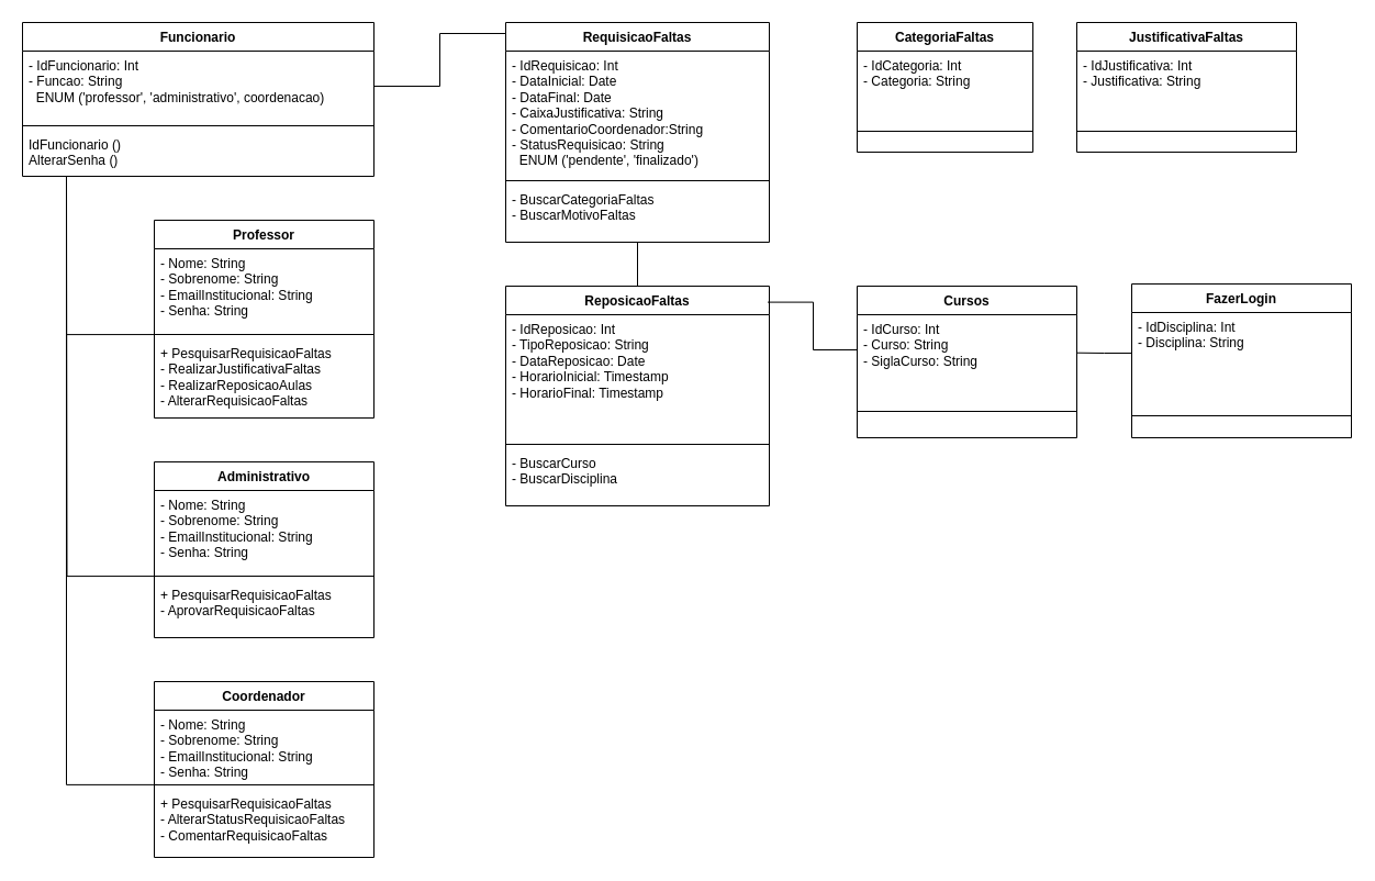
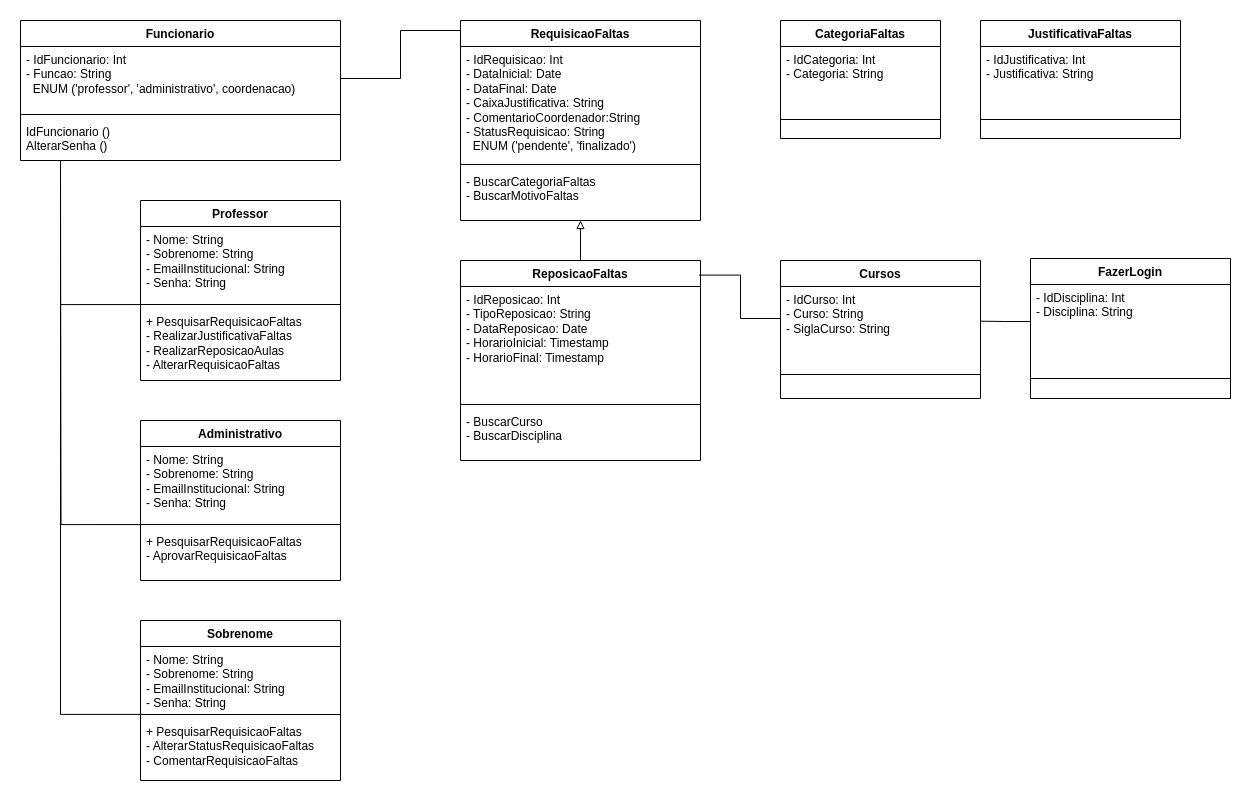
  <mxCell id="0" />
  <mxCell id="1" parent="0" />
  <mxCell id="2" value="Funcionario" style="swimlane;fontStyle=1;align=center;verticalAlign=top;childLayout=stackLayout;horizontal=1;startSize=26;horizontalStack=0;resizeParent=1;resizeParentMax=0;resizeLast=0;collapsible=1;marginBottom=0;whiteSpace=wrap;html=1;" vertex="1" parent="1"><mxGeometry x="20" y="20" width="320" height="140" as="geometry" /></mxCell>
  <mxCell id="3" value="- IdFuncionario: Int&lt;div&gt;- Funcao: String&lt;/div&gt;&lt;div&gt;&amp;nbsp; ENUM ('professor', 'administrativo', coordenacao)&lt;/div&gt;" style="text;strokeColor=none;fillColor=none;align=left;verticalAlign=top;spacingLeft=4;spacingRight=4;overflow=hidden;rotatable=0;points=[[0,0.5],[1,0.5]];portConstraint=eastwest;whiteSpace=wrap;html=1;" vertex="1" parent="2"><mxGeometry y="26" width="320" height="64" as="geometry" /></mxCell>
  <mxCell id="4" value="" style="line;strokeWidth=1;fillColor=none;align=left;verticalAlign=middle;spacingTop=-1;spacingLeft=3;spacingRight=3;rotatable=0;labelPosition=right;points=[];portConstraint=eastwest;strokeColor=inherit;" vertex="1" parent="2"><mxGeometry y="90" width="320" height="8" as="geometry" /></mxCell>
  <mxCell id="5" value="IdFuncionario ()&lt;div&gt;AlterarSenha ()&lt;/div&gt;" style="text;strokeColor=none;fillColor=none;align=left;verticalAlign=top;spacingLeft=4;spacingRight=4;overflow=hidden;rotatable=0;points=[[0,0.5],[1,0.5]];portConstraint=eastwest;whiteSpace=wrap;html=1;" vertex="1" parent="2"><mxGeometry y="98" width="320" height="42" as="geometry" /></mxCell>
  <mxCell id="6" value="Professor" style="swimlane;fontStyle=1;align=center;verticalAlign=top;childLayout=stackLayout;horizontal=1;startSize=26;horizontalStack=0;resizeParent=1;resizeParentMax=0;resizeLast=0;collapsible=1;marginBottom=0;whiteSpace=wrap;html=1;" vertex="1" parent="1"><mxGeometry x="140" y="200" width="200" height="180" as="geometry" /></mxCell>
  <mxCell id="7" value="- Nome: String&lt;div&gt;- Sobrenome: String&lt;/div&gt;&lt;div&gt;- EmailInstitucional: String&lt;/div&gt;&lt;div&gt;- Senha: String&lt;/div&gt;" style="text;strokeColor=none;fillColor=none;align=left;verticalAlign=top;spacingLeft=4;spacingRight=4;overflow=hidden;rotatable=0;points=[[0,0.5],[1,0.5]];portConstraint=eastwest;whiteSpace=wrap;html=1;" vertex="1" parent="6"><mxGeometry y="26" width="200" height="74" as="geometry" /></mxCell>
  <mxCell id="8" value="" style="line;strokeWidth=1;fillColor=none;align=left;verticalAlign=middle;spacingTop=-1;spacingLeft=3;spacingRight=3;rotatable=0;labelPosition=right;points=[];portConstraint=eastwest;strokeColor=inherit;" vertex="1" parent="6"><mxGeometry y="100" width="200" height="8" as="geometry" /></mxCell>
  <mxCell id="9" value="+ PesquisarRequisicaoFaltas&lt;div&gt;- RealizarJustificativaFaltas&lt;/div&gt;&lt;div&gt;- RealizarReposicaoAulas&lt;/div&gt;&lt;div&gt;- AlterarRequisicaoFaltas&lt;/div&gt;" style="text;strokeColor=none;fillColor=none;align=left;verticalAlign=top;spacingLeft=4;spacingRight=4;overflow=hidden;rotatable=0;points=[[0,0.5],[1,0.5]];portConstraint=eastwest;whiteSpace=wrap;html=1;" vertex="1" parent="6"><mxGeometry y="108" width="200" height="72" as="geometry" /></mxCell>
- <mxCell id="10" value="Coordenador" style="swimlane;fontStyle=1;align=center;verticalAlign=top;childLayout=stackLayout;horizontal=1;startSize=26;horizontalStack=0;resizeParent=1;resizeParentMax=0;resizeLast=0;collapsible=1;marginBottom=0;whiteSpace=wrap;html=1;" vertex="1" parent="1"><mxGeometry x="140" y="620" width="200" height="160" as="geometry" /></mxCell>
+ <mxCell id="10" value="Sobrenome" style="swimlane;fontStyle=1;align=center;verticalAlign=top;childLayout=stackLayout;horizontal=1;startSize=26;horizontalStack=0;resizeParent=1;resizeParentMax=0;resizeLast=0;collapsible=1;marginBottom=0;whiteSpace=wrap;html=1;" vertex="1" parent="1"><mxGeometry x="140" y="620" width="200" height="160" as="geometry" /></mxCell>
  <mxCell id="11" value="- Nome: String&lt;div&gt;- Sobrenome: String&lt;/div&gt;&lt;div&gt;- EmailInstitucional: String&lt;/div&gt;&lt;div&gt;- Senha: String&lt;/div&gt;" style="text;strokeColor=none;fillColor=none;align=left;verticalAlign=top;spacingLeft=4;spacingRight=4;overflow=hidden;rotatable=0;points=[[0,0.5],[1,0.5]];portConstraint=eastwest;whiteSpace=wrap;html=1;" vertex="1" parent="10"><mxGeometry y="26" width="200" height="64" as="geometry" /></mxCell>
  <mxCell id="12" value="" style="line;strokeWidth=1;fillColor=none;align=left;verticalAlign=middle;spacingTop=-1;spacingLeft=3;spacingRight=3;rotatable=0;labelPosition=right;points=[];portConstraint=eastwest;strokeColor=inherit;" vertex="1" parent="10"><mxGeometry y="90" width="200" height="8" as="geometry" /></mxCell>
  <mxCell id="13" value="+ PesquisarRequisicaoFaltas&lt;br&gt;- AlterarStatusRequisicaoFaltas&lt;br&gt;- ComentarRequisicaoFaltas" style="text;strokeColor=none;fillColor=none;align=left;verticalAlign=top;spacingLeft=4;spacingRight=4;overflow=hidden;rotatable=0;points=[[0,0.5],[1,0.5]];portConstraint=eastwest;whiteSpace=wrap;html=1;" vertex="1" parent="10"><mxGeometry y="98" width="200" height="62" as="geometry" /></mxCell>
  <mxCell id="14" value="Administrativo" style="swimlane;fontStyle=1;align=center;verticalAlign=top;childLayout=stackLayout;horizontal=1;startSize=26;horizontalStack=0;resizeParent=1;resizeParentMax=0;resizeLast=0;collapsible=1;marginBottom=0;whiteSpace=wrap;html=1;" vertex="1" parent="1"><mxGeometry x="140" y="420" width="200" height="160" as="geometry" /></mxCell>
  <mxCell id="15" style="edgeStyle=orthogonalEdgeStyle;rounded=0;orthogonalLoop=1;jettySize=auto;html=1;exitX=0.012;exitY=0.508;exitDx=0;exitDy=0;exitPerimeter=0;endArrow=none;endFill=0;" edge="1" parent="14" source="17"><mxGeometry relative="1" as="geometry"><mxPoint x="-80" y="-260" as="targetPoint" /></mxGeometry></mxCell>
  <mxCell id="16" value="- Nome: String&lt;div&gt;- Sobrenome: String&lt;/div&gt;&lt;div&gt;- EmailInstitucional: String&lt;/div&gt;&lt;div&gt;- Senha: String&lt;/div&gt;" style="text;strokeColor=none;fillColor=none;align=left;verticalAlign=top;spacingLeft=4;spacingRight=4;overflow=hidden;rotatable=0;points=[[0,0.5],[1,0.5]];portConstraint=eastwest;whiteSpace=wrap;html=1;" vertex="1" parent="14"><mxGeometry y="26" width="200" height="74" as="geometry" /></mxCell>
  <mxCell id="17" value="" style="line;strokeWidth=1;fillColor=none;align=left;verticalAlign=middle;spacingTop=-1;spacingLeft=3;spacingRight=3;rotatable=0;labelPosition=right;points=[];portConstraint=eastwest;strokeColor=inherit;" vertex="1" parent="14"><mxGeometry y="100" width="200" height="8" as="geometry" /></mxCell>
  <mxCell id="18" value="+ PesquisarRequisicaoFaltas&lt;div&gt;- AprovarRequisicaoFaltas&lt;/div&gt;" style="text;strokeColor=none;fillColor=none;align=left;verticalAlign=top;spacingLeft=4;spacingRight=4;overflow=hidden;rotatable=0;points=[[0,0.5],[1,0.5]];portConstraint=eastwest;whiteSpace=wrap;html=1;" vertex="1" parent="14"><mxGeometry y="108" width="200" height="52" as="geometry" /></mxCell>
  <mxCell id="19" style="edgeStyle=orthogonalEdgeStyle;rounded=0;orthogonalLoop=1;jettySize=auto;html=1;entryX=0.143;entryY=1;entryDx=0;entryDy=0;entryPerimeter=0;exitX=0.001;exitY=0.508;exitDx=0;exitDy=0;exitPerimeter=0;endArrow=none;endFill=0;" edge="1" parent="1" source="8" target="5"><mxGeometry relative="1" as="geometry"><Array as="points"><mxPoint x="60" y="304" /><mxPoint x="60" y="160" /></Array></mxGeometry></mxCell>
  <mxCell id="20" style="edgeStyle=orthogonalEdgeStyle;rounded=0;orthogonalLoop=1;jettySize=auto;html=1;exitX=0.015;exitY=0.488;exitDx=0;exitDy=0;endArrow=none;endFill=0;exitPerimeter=0;" edge="1" parent="1" source="12"><mxGeometry relative="1" as="geometry"><mxPoint x="60" y="161" as="targetPoint" /><Array as="points"><mxPoint x="60" y="714" /><mxPoint x="60" y="161" /></Array></mxGeometry></mxCell>
  <mxCell id="21" value="RequisicaoFaltas" style="swimlane;fontStyle=1;align=center;verticalAlign=top;childLayout=stackLayout;horizontal=1;startSize=26;horizontalStack=0;resizeParent=1;resizeParentMax=0;resizeLast=0;collapsible=1;marginBottom=0;whiteSpace=wrap;html=1;" vertex="1" parent="1"><mxGeometry x="460" y="20" width="240" height="200" as="geometry" /></mxCell>
  <mxCell id="22" value="- IdRequisicao: Int&lt;div&gt;- DataInicial: Date&lt;/div&gt;&lt;div&gt;- DataFinal: Date&lt;/div&gt;&lt;div&gt;- CaixaJustificativa: String&lt;/div&gt;&lt;div&gt;- ComentarioCoordenador:String&lt;br&gt;- StatusRequisicao: String&lt;br&gt;&amp;nbsp; ENUM ('pendente', 'finalizado')&lt;/div&gt;" style="text;strokeColor=none;fillColor=none;align=left;verticalAlign=top;spacingLeft=4;spacingRight=4;overflow=hidden;rotatable=0;points=[[0,0.5],[1,0.5]];portConstraint=eastwest;whiteSpace=wrap;html=1;" vertex="1" parent="21"><mxGeometry y="26" width="240" height="114" as="geometry" /></mxCell>
  <mxCell id="23" value="" style="line;strokeWidth=1;fillColor=none;align=left;verticalAlign=middle;spacingTop=-1;spacingLeft=3;spacingRight=3;rotatable=0;labelPosition=right;points=[];portConstraint=eastwest;strokeColor=inherit;" vertex="1" parent="21"><mxGeometry y="140" width="240" height="8" as="geometry" /></mxCell>
  <mxCell id="24" value="- BuscarCategoriaFaltas&lt;br&gt;- BuscarMotivoFaltas" style="text;strokeColor=none;fillColor=none;align=left;verticalAlign=top;spacingLeft=4;spacingRight=4;overflow=hidden;rotatable=0;points=[[0,0.5],[1,0.5]];portConstraint=eastwest;whiteSpace=wrap;html=1;" vertex="1" parent="21"><mxGeometry y="148" width="240" height="52" as="geometry" /></mxCell>
  <mxCell id="25" value="Cursos" style="swimlane;fontStyle=1;align=center;verticalAlign=top;childLayout=stackLayout;horizontal=1;startSize=26;horizontalStack=0;resizeParent=1;resizeParentMax=0;resizeLast=0;collapsible=1;marginBottom=0;whiteSpace=wrap;html=1;" vertex="1" parent="1"><mxGeometry x="780" y="260" width="200" height="138" as="geometry" /></mxCell>
  <mxCell id="26" value="- IdCurso: Int&lt;div&gt;- Curso: String&lt;/div&gt;&lt;div&gt;- SiglaCurso: String&lt;/div&gt;" style="text;strokeColor=none;fillColor=none;align=left;verticalAlign=top;spacingLeft=4;spacingRight=4;overflow=hidden;rotatable=0;points=[[0,0.5],[1,0.5]];portConstraint=eastwest;whiteSpace=wrap;html=1;" vertex="1" parent="25"><mxGeometry y="26" width="200" height="64" as="geometry" /></mxCell>
  <mxCell id="27" value="" style="line;strokeWidth=1;fillColor=none;align=left;verticalAlign=middle;spacingTop=-1;spacingLeft=3;spacingRight=3;rotatable=0;labelPosition=right;points=[];portConstraint=eastwest;strokeColor=inherit;" vertex="1" parent="25"><mxGeometry y="90" width="200" height="48" as="geometry" /></mxCell>
  <mxCell id="28" value="FazerLogin" style="swimlane;fontStyle=1;align=center;verticalAlign=top;childLayout=stackLayout;horizontal=1;startSize=26;horizontalStack=0;resizeParent=1;resizeParentMax=0;resizeLast=0;collapsible=1;marginBottom=0;whiteSpace=wrap;html=1;" vertex="1" parent="1"><mxGeometry x="1030" y="258" width="200" height="140" as="geometry" /></mxCell>
  <mxCell id="29" value="- IdDisciplina: Int&lt;div&gt;- Disciplina: String&lt;/div&gt;" style="text;strokeColor=none;fillColor=none;align=left;verticalAlign=top;spacingLeft=4;spacingRight=4;overflow=hidden;rotatable=0;points=[[0,0.5],[1,0.5]];portConstraint=eastwest;whiteSpace=wrap;html=1;" vertex="1" parent="28"><mxGeometry y="26" width="200" height="74" as="geometry" /></mxCell>
  <mxCell id="30" value="" style="line;strokeWidth=1;fillColor=none;align=left;verticalAlign=middle;spacingTop=-1;spacingLeft=3;spacingRight=3;rotatable=0;labelPosition=right;points=[];portConstraint=eastwest;strokeColor=inherit;" vertex="1" parent="28"><mxGeometry y="100" width="200" height="40" as="geometry" /></mxCell>
  <mxCell id="31" value="CategoriaFaltas" style="swimlane;fontStyle=1;align=center;verticalAlign=top;childLayout=stackLayout;horizontal=1;startSize=26;horizontalStack=0;resizeParent=1;resizeParentMax=0;resizeLast=0;collapsible=1;marginBottom=0;whiteSpace=wrap;html=1;" vertex="1" parent="1"><mxGeometry x="780" y="20" width="160" height="118" as="geometry" /></mxCell>
  <mxCell id="32" value="- IdCategoria: Int&lt;div&gt;- Categoria: String&lt;/div&gt;" style="text;strokeColor=none;fillColor=none;align=left;verticalAlign=top;spacingLeft=4;spacingRight=4;overflow=hidden;rotatable=0;points=[[0,0.5],[1,0.5]];portConstraint=eastwest;whiteSpace=wrap;html=1;" vertex="1" parent="31"><mxGeometry y="26" width="160" height="54" as="geometry" /></mxCell>
  <mxCell id="33" value="" style="line;strokeWidth=1;fillColor=none;align=left;verticalAlign=middle;spacingTop=-1;spacingLeft=3;spacingRight=3;rotatable=0;labelPosition=right;points=[];portConstraint=eastwest;strokeColor=inherit;" vertex="1" parent="31"><mxGeometry y="80" width="160" height="38" as="geometry" /></mxCell>
  <mxCell id="34" value="JustificativaFaltas" style="swimlane;fontStyle=1;align=center;verticalAlign=top;childLayout=stackLayout;horizontal=1;startSize=26;horizontalStack=0;resizeParent=1;resizeParentMax=0;resizeLast=0;collapsible=1;marginBottom=0;whiteSpace=wrap;html=1;" vertex="1" parent="1"><mxGeometry x="980" y="20" width="200" height="118" as="geometry" /></mxCell>
  <mxCell id="35" value="- IdJustificativa: Int&lt;br&gt;- Justificativa: String" style="text;strokeColor=none;fillColor=none;align=left;verticalAlign=top;spacingLeft=4;spacingRight=4;overflow=hidden;rotatable=0;points=[[0,0.5],[1,0.5]];portConstraint=eastwest;whiteSpace=wrap;html=1;" vertex="1" parent="34"><mxGeometry y="26" width="200" height="54" as="geometry" /></mxCell>
  <mxCell id="36" value="" style="line;strokeWidth=1;fillColor=none;align=left;verticalAlign=middle;spacingTop=-1;spacingLeft=3;spacingRight=3;rotatable=0;labelPosition=right;points=[];portConstraint=eastwest;strokeColor=inherit;" vertex="1" parent="34"><mxGeometry y="80" width="200" height="38" as="geometry" /></mxCell>
- <mxCell id="37" style="edgeStyle=orthogonalEdgeStyle;rounded=0;orthogonalLoop=1;jettySize=auto;html=1;exitX=0.5;exitY=0;exitDx=0;exitDy=0;entryX=0.5;entryY=1;entryDx=0;entryDy=0;endArrow=none;endFill=0;" edge="1" parent="1" source="38" target="21"><mxGeometry relative="1" as="geometry" /></mxCell>
+ <mxCell id="37" style="edgeStyle=orthogonalEdgeStyle;rounded=0;orthogonalLoop=1;jettySize=auto;html=1;exitX=0.5;exitY=0;exitDx=0;exitDy=0;entryX=0.5;entryY=1;entryDx=0;entryDy=0;endArrow=block;endFill=0;" edge="1" parent="1" source="38" target="21"><mxGeometry relative="1" as="geometry" /></mxCell>
  <mxCell id="38" value="ReposicaoFaltas" style="swimlane;fontStyle=1;align=center;verticalAlign=top;childLayout=stackLayout;horizontal=1;startSize=26;horizontalStack=0;resizeParent=1;resizeParentMax=0;resizeLast=0;collapsible=1;marginBottom=0;whiteSpace=wrap;html=1;" vertex="1" parent="1"><mxGeometry x="460" y="260" width="240" height="200" as="geometry" /></mxCell>
  <mxCell id="39" value="- IdReposicao: Int&lt;br&gt;- TipoReposicao: String&lt;br&gt;&lt;div&gt;- DataReposicao: Date&lt;/div&gt;&lt;div&gt;- HorarioInicial: Timestamp&lt;/div&gt;&lt;div&gt;- HorarioFinal: Timestamp&lt;/div&gt;" style="text;strokeColor=none;fillColor=none;align=left;verticalAlign=top;spacingLeft=4;spacingRight=4;overflow=hidden;rotatable=0;points=[[0,0.5],[1,0.5]];portConstraint=eastwest;whiteSpace=wrap;html=1;" vertex="1" parent="38"><mxGeometry y="26" width="240" height="114" as="geometry" /></mxCell>
  <mxCell id="40" value="" style="line;strokeWidth=1;fillColor=none;align=left;verticalAlign=middle;spacingTop=-1;spacingLeft=3;spacingRight=3;rotatable=0;labelPosition=right;points=[];portConstraint=eastwest;strokeColor=inherit;" vertex="1" parent="38"><mxGeometry y="140" width="240" height="8" as="geometry" /></mxCell>
  <mxCell id="41" value="- BuscarCurso&lt;div&gt;- BuscarDisciplina&lt;/div&gt;" style="text;strokeColor=none;fillColor=none;align=left;verticalAlign=top;spacingLeft=4;spacingRight=4;overflow=hidden;rotatable=0;points=[[0,0.5],[1,0.5]];portConstraint=eastwest;whiteSpace=wrap;html=1;" vertex="1" parent="38"><mxGeometry y="148" width="240" height="52" as="geometry" /></mxCell>
  <mxCell id="42" style="edgeStyle=orthogonalEdgeStyle;rounded=0;orthogonalLoop=1;jettySize=auto;html=1;exitX=0;exitY=0.5;exitDx=0;exitDy=0;entryX=0.998;entryY=0.542;entryDx=0;entryDy=0;entryPerimeter=0;endArrow=none;endFill=0;" edge="1" parent="1" source="29" target="26"><mxGeometry relative="1" as="geometry" /></mxCell>
  <mxCell id="43" style="edgeStyle=orthogonalEdgeStyle;rounded=0;orthogonalLoop=1;jettySize=auto;html=1;exitX=0;exitY=0.5;exitDx=0;exitDy=0;entryX=0.994;entryY=0.073;entryDx=0;entryDy=0;entryPerimeter=0;endArrow=none;endFill=0;" edge="1" parent="1" source="26" target="38"><mxGeometry relative="1" as="geometry" /></mxCell>
  <mxCell id="44" style="edgeStyle=orthogonalEdgeStyle;rounded=0;orthogonalLoop=1;jettySize=auto;html=1;exitX=1;exitY=0.5;exitDx=0;exitDy=0;entryX=0;entryY=0.05;entryDx=0;entryDy=0;endArrow=none;endFill=0;entryPerimeter=0;" edge="1" parent="1" source="3" target="21"><mxGeometry relative="1" as="geometry" /></mxCell>
